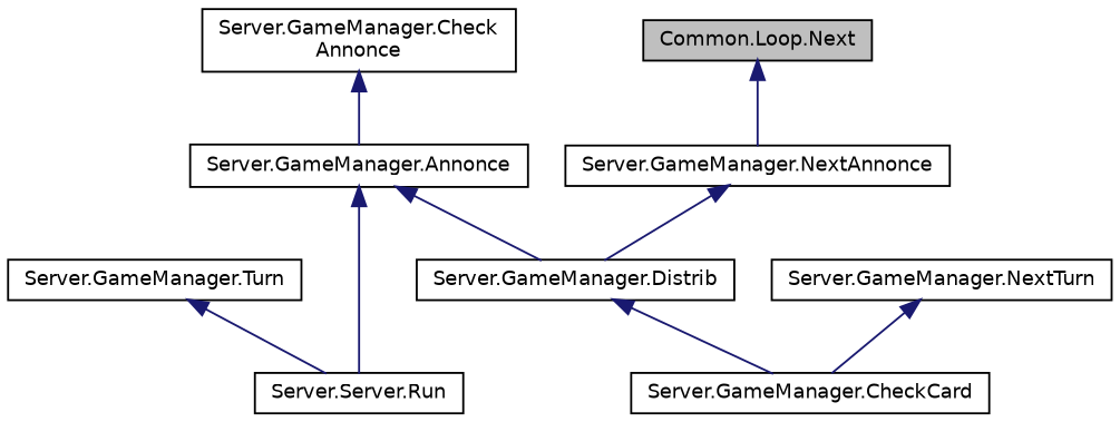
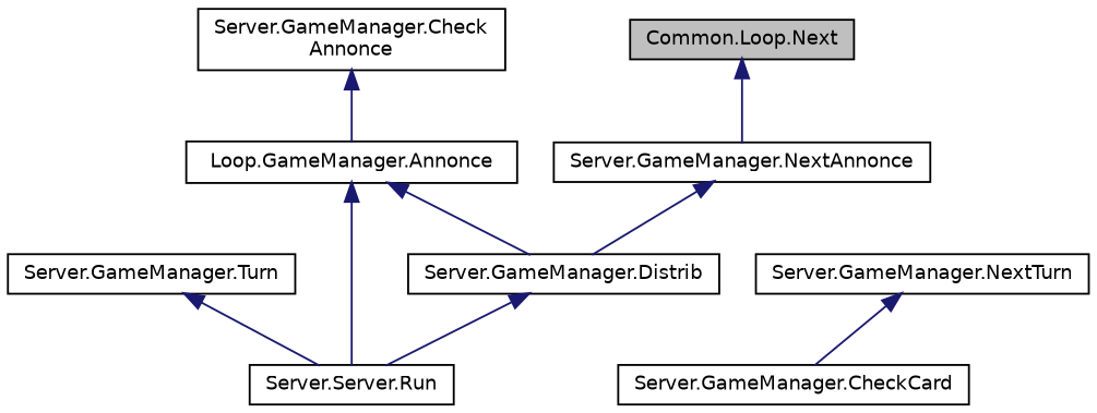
  digraph {
    rankdir=TB
    node [color=black fillcolor=white fontname=Helvetica fontsize=10 shape=record style=filled]
    edge [color=midnightblue dir=back fontname=Helvetica fontsize=10 labelfontname=Helvetica labelfontsize=10 style=solid]
    n1 [fillcolor=grey75 fontcolor=black height=0.2 label="Common.Loop.Next" width=0.4]
    n2 [height=0.2 label="Server.GameManager.NextAnnonce" width=0.4]
    n3 [height=0.2 label="Server.GameManager.Distrib" width=0.4]
    n4 [height=0.2 label="Server.Server.Run" width=0.4]
    n5 [height=0.2 label="Server.GameManager.NextTurn" width=0.4]
    n6 [height=0.2 label="Server.GameManager.CheckCard" width=0.4]
    n7 [height=0.2 label="Server.GameManager.Check\lAnnonce" width=0.4]
-   n8 [height=0.2 label="Server.GameManager.Annonce" width=0.4]
+   n8 [height=0.2 label="Loop.GameManager.Annonce" width=0.4]
    n9 [height=0.2 label="Server.GameManager.Turn" width=0.4]
    n1 -> n2
    n2 -> n3
-   n3 -> n6
+   n3 -> n4
    n5 -> n6
    n7 -> n8
    n8 -> n3
    n8 -> n4
    n9 -> n4
  }
